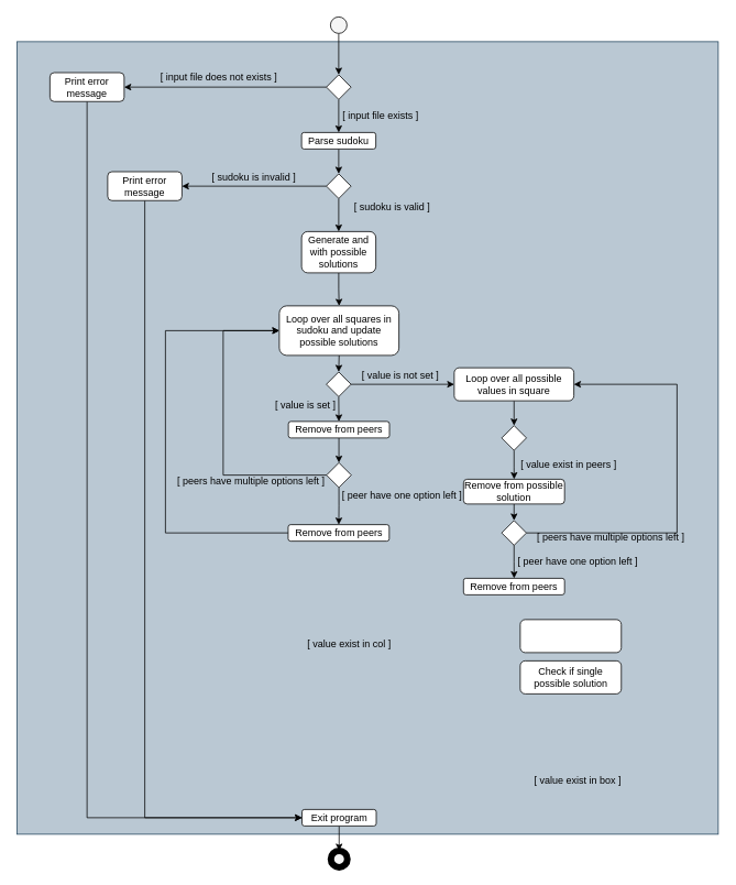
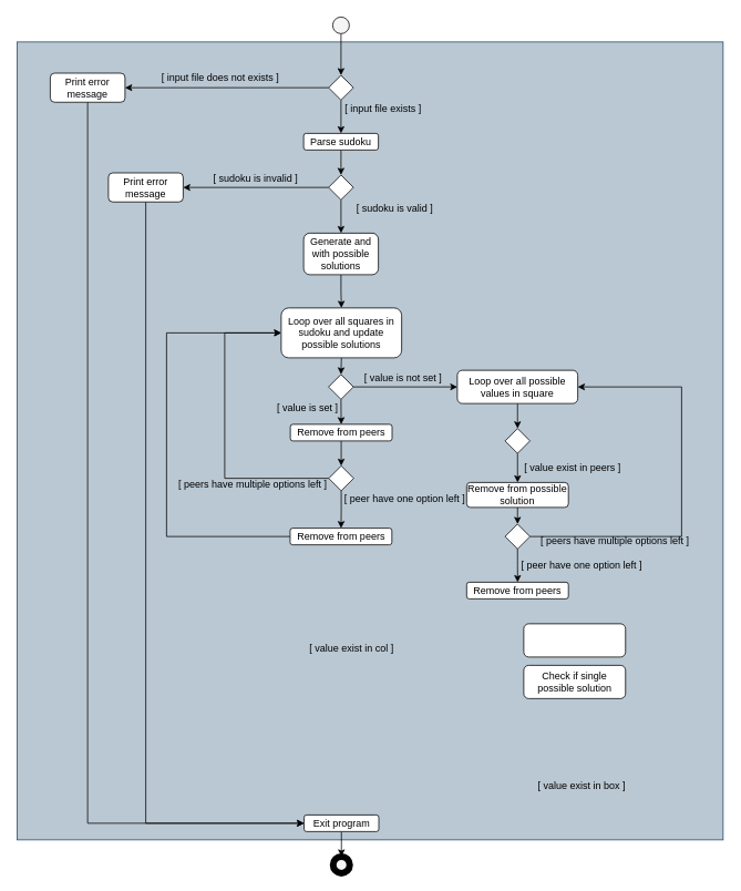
  <mxCell id="0" />
  <mxCell id="1" parent="0" />
  <mxCell id="2" value="" style="rounded=0;whiteSpace=wrap;html=1;fillColor=#bac8d3;strokeColor=#23445d;glass=0;" vertex="1" parent="1"><mxGeometry x="20" y="50" width="850" height="960" as="geometry" /></mxCell>
  <mxCell id="3" style="edgeStyle=orthogonalEdgeStyle;rounded=0;orthogonalLoop=1;jettySize=auto;html=1;exitX=0.5;exitY=1;exitDx=0;exitDy=0;strokeColor=#000000;" edge="1" parent="1" source="4" target="8"><mxGeometry relative="1" as="geometry" /></mxCell>
  <mxCell id="4" value="" style="ellipse;whiteSpace=wrap;html=1;aspect=fixed;fillColor=#f5f5f5;fontColor=#333333;strokeColor=#000000;" vertex="1" parent="1"><mxGeometry x="400" y="20" width="20" height="20" as="geometry" /></mxCell>
  <mxCell id="5" value="" style="ellipse;whiteSpace=wrap;html=1;aspect=fixed;fillColor=#f5f5f5;fontColor=#333333;strokeWidth=8;strokeColor=#000000;" vertex="1" parent="1"><mxGeometry x="400.5" y="1030" width="20" height="20" as="geometry" /></mxCell>
  <mxCell id="6" style="edgeStyle=orthogonalEdgeStyle;rounded=0;orthogonalLoop=1;jettySize=auto;html=1;exitX=0.5;exitY=1;exitDx=0;exitDy=0;entryX=0.5;entryY=0;entryDx=0;entryDy=0;strokeColor=#000000;" edge="1" parent="1" source="8" target="19"><mxGeometry relative="1" as="geometry" /></mxCell>
  <mxCell id="7" style="edgeStyle=orthogonalEdgeStyle;rounded=0;orthogonalLoop=1;jettySize=auto;html=1;exitX=0;exitY=0.5;exitDx=0;exitDy=0;entryX=1;entryY=0.5;entryDx=0;entryDy=0;fontColor=#FFFFFF;strokeColor=#000000;" edge="1" parent="1" source="8" target="22"><mxGeometry relative="1" as="geometry"><Array as="points"><mxPoint x="150" y="105" /></Array></mxGeometry></mxCell>
  <mxCell id="8" value="" style="rhombus;whiteSpace=wrap;html=1;rounded=0;glass=0;strokeColor=#000000;strokeWidth=1;fillColor=#FFFFFF;" vertex="1" parent="1"><mxGeometry x="395" y="90" width="30" height="30" as="geometry" /></mxCell>
  <mxCell id="9" style="edgeStyle=orthogonalEdgeStyle;rounded=0;orthogonalLoop=1;jettySize=auto;html=1;exitX=0;exitY=0.5;exitDx=0;exitDy=0;fontColor=#FFFFFF;strokeColor=none;startArrow=none;" edge="1" parent="1" source="24"><mxGeometry relative="1" as="geometry"><mxPoint x="100" y="225" as="targetPoint" /></mxGeometry></mxCell>
  <mxCell id="10" style="edgeStyle=orthogonalEdgeStyle;rounded=0;orthogonalLoop=1;jettySize=auto;html=1;exitX=0;exitY=0.5;exitDx=0;exitDy=0;entryX=1;entryY=0.5;entryDx=0;entryDy=0;fontColor=#FFFFFF;strokeColor=#000000;" edge="1" parent="1" source="12" target="24"><mxGeometry relative="1" as="geometry" /></mxCell>
  <mxCell id="11" style="edgeStyle=orthogonalEdgeStyle;rounded=0;orthogonalLoop=1;jettySize=auto;html=1;exitX=0.5;exitY=1;exitDx=0;exitDy=0;entryX=0.5;entryY=0;entryDx=0;entryDy=0;fontColor=#FFFFFF;strokeColor=#000000;" edge="1" parent="1" source="12" target="29"><mxGeometry relative="1" as="geometry" /></mxCell>
  <mxCell id="12" value="" style="rhombus;whiteSpace=wrap;html=1;rounded=0;glass=0;strokeColor=#000000;strokeWidth=1;fillColor=#FFFFFF;" vertex="1" parent="1"><mxGeometry x="395" y="210" width="30" height="30" as="geometry" /></mxCell>
  <mxCell id="13" style="edgeStyle=orthogonalEdgeStyle;rounded=0;orthogonalLoop=1;jettySize=auto;html=1;exitX=0.5;exitY=1;exitDx=0;exitDy=0;entryX=0.5;entryY=0;entryDx=0;entryDy=0;fontColor=#FFFFFF;strokeColor=#000000;" edge="1" parent="1" source="14" target="5"><mxGeometry relative="1" as="geometry" /></mxCell>
  <mxCell id="14" value="Exit program" style="text;html=1;align=center;verticalAlign=middle;whiteSpace=wrap;rounded=1;glass=0;fillColor=#FFFFFF;strokeColor=#000000;fontColor=#000000;" vertex="1" parent="1"><mxGeometry x="365.5" y="980" width="90" height="20" as="geometry" /></mxCell>
- <mxCell id="15" value="&lt;font color=&quot;#000000&quot;&gt;[ input file exists ]&lt;/font&gt;" style="text;html=1;strokeColor=none;fillColor=none;align=center;verticalAlign=middle;whiteSpace=wrap;rounded=0;glass=0;fontColor=#FFFFFF;" vertex="1" parent="1"><mxGeometry x="411" y="130" width="100" height="20" as="geometry" /></mxCell>
+ <mxCell id="15" value="&lt;font color=&quot;#000000&quot;&gt;[ input file exists ]&lt;/font&gt;" style="text;html=1;strokeColor=none;fillColor=none;align=center;verticalAlign=middle;whiteSpace=wrap;rounded=0;glass=0;fontColor=#FFFFFF;" vertex="1" parent="1"><mxGeometry x="411" y="120" width="100" height="20" as="geometry" /></mxCell>
  <mxCell id="16" value="&lt;font color=&quot;#000000&quot;&gt;[ input file does not exists ]&lt;/font&gt;" style="text;html=1;strokeColor=none;fillColor=none;align=center;verticalAlign=middle;whiteSpace=wrap;rounded=0;glass=0;fontColor=#FFFFFF;" vertex="1" parent="1"><mxGeometry x="180" y="83" width="170" height="20" as="geometry" /></mxCell>
  <mxCell id="17" value="&lt;font color=&quot;#000000&quot;&gt;[ sudoku is valid ]&lt;/font&gt;" style="text;html=1;strokeColor=none;fillColor=none;align=center;verticalAlign=middle;whiteSpace=wrap;rounded=0;glass=0;fontColor=#FFFFFF;" vertex="1" parent="1"><mxGeometry x="425" y="240" width="100" height="20" as="geometry" /></mxCell>
  <mxCell id="18" style="edgeStyle=orthogonalEdgeStyle;rounded=0;orthogonalLoop=1;jettySize=auto;html=1;exitX=0.5;exitY=1;exitDx=0;exitDy=0;entryX=0.5;entryY=0;entryDx=0;entryDy=0;fontColor=#FFFFFF;strokeColor=#000000;" edge="1" parent="1" source="19" target="12"><mxGeometry relative="1" as="geometry" /></mxCell>
  <mxCell id="19" value="Parse sudoku" style="text;html=1;align=center;verticalAlign=middle;whiteSpace=wrap;rounded=1;glass=0;fillColor=#FFFFFF;strokeColor=#000000;fontColor=#000000;" vertex="1" parent="1"><mxGeometry x="365" y="160" width="90" height="20" as="geometry" /></mxCell>
  <mxCell id="20" value="&lt;font color=&quot;#000000&quot;&gt;[ sudoku is invalid ]&lt;/font&gt;" style="text;html=1;strokeColor=none;fillColor=none;align=center;verticalAlign=middle;whiteSpace=wrap;rounded=0;glass=0;fontColor=#FFFFFF;" vertex="1" parent="1"><mxGeometry x="250" y="204" width="115" height="20" as="geometry" /></mxCell>
  <mxCell id="21" style="edgeStyle=orthogonalEdgeStyle;rounded=0;orthogonalLoop=1;jettySize=auto;html=1;entryX=0;entryY=0.5;entryDx=0;entryDy=0;fontColor=#FFFFFF;strokeColor=#000000;" edge="1" parent="1" source="22" target="14"><mxGeometry relative="1" as="geometry"><Array as="points"><mxPoint x="105" y="990" /></Array></mxGeometry></mxCell>
  <mxCell id="22" value="Print error message" style="text;html=1;align=center;verticalAlign=middle;whiteSpace=wrap;rounded=1;glass=0;fillColor=#FFFFFF;strokeColor=#000000;fontColor=#000000;" vertex="1" parent="1"><mxGeometry x="60" y="87.5" width="90" height="35" as="geometry" /></mxCell>
  <mxCell id="23" style="edgeStyle=orthogonalEdgeStyle;rounded=0;orthogonalLoop=1;jettySize=auto;html=1;exitX=0.5;exitY=1;exitDx=0;exitDy=0;entryX=0;entryY=0.5;entryDx=0;entryDy=0;fontColor=#FFFFFF;strokeColor=#000000;" edge="1" parent="1" source="24" target="14"><mxGeometry relative="1" as="geometry" /></mxCell>
  <mxCell id="24" value="Print error message" style="text;html=1;align=center;verticalAlign=middle;whiteSpace=wrap;rounded=1;glass=0;fillColor=#FFFFFF;strokeColor=#000000;fontColor=#000000;" vertex="1" parent="1"><mxGeometry x="130" y="207.5" width="90" height="35" as="geometry" /></mxCell>
  <mxCell id="25" value="" style="edgeStyle=orthogonalEdgeStyle;rounded=0;orthogonalLoop=1;jettySize=auto;html=1;exitX=0;exitY=0.5;exitDx=0;exitDy=0;fontColor=#FFFFFF;strokeColor=none;endArrow=none;" edge="1" parent="1" source="12" target="24"><mxGeometry relative="1" as="geometry"><mxPoint x="100" y="225" as="targetPoint" /><mxPoint x="395" y="225" as="sourcePoint" /></mxGeometry></mxCell>
  <mxCell id="26" style="edgeStyle=orthogonalEdgeStyle;rounded=0;orthogonalLoop=1;jettySize=auto;html=1;exitX=0.5;exitY=1;exitDx=0;exitDy=0;entryX=0.5;entryY=0;entryDx=0;entryDy=0;fontColor=#FFFFFF;strokeColor=#000000;" edge="1" parent="1" source="27" target="36"><mxGeometry relative="1" as="geometry" /></mxCell>
  <mxCell id="27" value="Loop over all squares in sudoku and update possible solutions" style="text;html=1;align=center;verticalAlign=middle;whiteSpace=wrap;rounded=1;glass=0;fillColor=#FFFFFF;strokeColor=#000000;fontColor=#000000;" vertex="1" parent="1"><mxGeometry x="338" y="370" width="145" height="60" as="geometry" /></mxCell>
  <mxCell id="28" style="edgeStyle=orthogonalEdgeStyle;rounded=0;orthogonalLoop=1;jettySize=auto;html=1;exitX=0.5;exitY=1;exitDx=0;exitDy=0;entryX=0.5;entryY=0;entryDx=0;entryDy=0;fontColor=#FFFFFF;strokeColor=#000000;" edge="1" parent="1" source="29" target="27"><mxGeometry relative="1" as="geometry" /></mxCell>
  <mxCell id="29" value="Generate and with possible solutions" style="text;html=1;align=center;verticalAlign=middle;whiteSpace=wrap;rounded=1;glass=0;fillColor=#FFFFFF;strokeColor=#000000;fontColor=#000000;" vertex="1" parent="1"><mxGeometry x="365" y="280" width="90" height="50" as="geometry" /></mxCell>
  <mxCell id="30" style="edgeStyle=orthogonalEdgeStyle;rounded=0;orthogonalLoop=1;jettySize=auto;html=1;exitX=0.5;exitY=1;exitDx=0;exitDy=0;entryX=0.5;entryY=0;entryDx=0;entryDy=0;fontColor=#FFFFFF;strokeColor=#000000;" edge="1" parent="1" source="31" target="43"><mxGeometry relative="1" as="geometry" /></mxCell>
  <mxCell id="31" value="Remove from peers" style="text;html=1;align=center;verticalAlign=middle;whiteSpace=wrap;rounded=1;glass=0;fillColor=#FFFFFF;strokeColor=#000000;fontColor=#000000;" vertex="1" parent="1"><mxGeometry x="349" y="510" width="122.5" height="20" as="geometry" /></mxCell>
  <mxCell id="32" value="Check if single possible solution" style="text;html=1;align=center;verticalAlign=middle;whiteSpace=wrap;rounded=1;glass=0;fillColor=#FFFFFF;strokeColor=#000000;fontColor=#000000;" vertex="1" parent="1"><mxGeometry x="630" y="800" width="122.5" height="40" as="geometry" /></mxCell>
  <mxCell id="33" value="" style="text;html=1;align=center;verticalAlign=middle;whiteSpace=wrap;rounded=1;glass=0;fillColor=#FFFFFF;strokeColor=#000000;fontColor=#000000;" vertex="1" parent="1"><mxGeometry x="630" y="750" width="122.5" height="40" as="geometry" /></mxCell>
  <mxCell id="34" style="edgeStyle=orthogonalEdgeStyle;rounded=0;orthogonalLoop=1;jettySize=auto;html=1;exitX=0.5;exitY=1;exitDx=0;exitDy=0;entryX=0.5;entryY=0;entryDx=0;entryDy=0;fontColor=#FFFFFF;strokeColor=#000000;" edge="1" parent="1" source="36" target="31"><mxGeometry relative="1" as="geometry" /></mxCell>
  <mxCell id="35" style="edgeStyle=orthogonalEdgeStyle;rounded=0;orthogonalLoop=1;jettySize=auto;html=1;exitX=1;exitY=0.5;exitDx=0;exitDy=0;fontColor=#FFFFFF;strokeColor=#000000;" edge="1" parent="1" source="36" target="40"><mxGeometry relative="1" as="geometry" /></mxCell>
  <mxCell id="36" value="" style="rhombus;whiteSpace=wrap;html=1;rounded=0;glass=0;strokeColor=#000000;strokeWidth=1;fillColor=#FFFFFF;" vertex="1" parent="1"><mxGeometry x="395" y="450" width="30" height="30" as="geometry" /></mxCell>
  <mxCell id="37" value="&lt;font color=&quot;#000000&quot;&gt;[ value is set ]&lt;/font&gt;" style="text;html=1;strokeColor=none;fillColor=none;align=center;verticalAlign=middle;whiteSpace=wrap;rounded=0;glass=0;fontColor=#FFFFFF;" vertex="1" parent="1"><mxGeometry x="320" y="480" width="100" height="20" as="geometry" /></mxCell>
  <mxCell id="38" value="&lt;font color=&quot;#000000&quot;&gt;[ value is not set ]&lt;/font&gt;" style="text;html=1;strokeColor=none;fillColor=none;align=center;verticalAlign=middle;whiteSpace=wrap;rounded=0;glass=0;fontColor=#FFFFFF;" vertex="1" parent="1"><mxGeometry x="435" y="445" width="100" height="20" as="geometry" /></mxCell>
  <mxCell id="39" style="edgeStyle=orthogonalEdgeStyle;rounded=0;orthogonalLoop=1;jettySize=auto;html=1;exitX=0.5;exitY=1;exitDx=0;exitDy=0;entryX=0.5;entryY=0;entryDx=0;entryDy=0;fontColor=#FFFFFF;strokeColor=#000000;" edge="1" parent="1" source="40" target="49"><mxGeometry relative="1" as="geometry" /></mxCell>
  <mxCell id="40" value="Loop over all possible values in square" style="text;html=1;align=center;verticalAlign=middle;whiteSpace=wrap;rounded=1;glass=0;fillColor=#FFFFFF;strokeColor=#000000;fontColor=#000000;" vertex="1" parent="1"><mxGeometry x="550" y="445" width="145" height="40" as="geometry" /></mxCell>
  <mxCell id="41" style="edgeStyle=orthogonalEdgeStyle;rounded=0;orthogonalLoop=1;jettySize=auto;html=1;exitX=0;exitY=0.5;exitDx=0;exitDy=0;entryX=0;entryY=0.5;entryDx=0;entryDy=0;fontColor=#FFFFFF;strokeColor=#000000;" edge="1" parent="1" source="43" target="27"><mxGeometry relative="1" as="geometry"><Array as="points"><mxPoint x="270" y="575" /><mxPoint x="270" y="400" /></Array></mxGeometry></mxCell>
  <mxCell id="42" style="edgeStyle=orthogonalEdgeStyle;rounded=0;orthogonalLoop=1;jettySize=auto;html=1;exitX=0.5;exitY=1;exitDx=0;exitDy=0;fontColor=#FFFFFF;strokeColor=#000000;" edge="1" parent="1" source="43" target="46"><mxGeometry relative="1" as="geometry" /></mxCell>
  <mxCell id="43" value="" style="rhombus;whiteSpace=wrap;html=1;rounded=0;glass=0;strokeColor=#000000;strokeWidth=1;fillColor=#FFFFFF;" vertex="1" parent="1"><mxGeometry x="395.25" y="560" width="30" height="30" as="geometry" /></mxCell>
  <mxCell id="44" value="&lt;font color=&quot;#000000&quot;&gt;[ peers have multiple options left ]&lt;/font&gt;" style="text;html=1;strokeColor=none;fillColor=none;align=center;verticalAlign=middle;whiteSpace=wrap;rounded=0;glass=0;fontColor=#FFFFFF;" vertex="1" parent="1"><mxGeometry x="203.5" y="573" width="200" height="20" as="geometry" /></mxCell>
  <mxCell id="45" style="edgeStyle=orthogonalEdgeStyle;rounded=0;orthogonalLoop=1;jettySize=auto;html=1;exitX=0;exitY=0.5;exitDx=0;exitDy=0;entryX=0;entryY=0.5;entryDx=0;entryDy=0;fontColor=#FFFFFF;strokeColor=#000000;" edge="1" parent="1" source="46" target="27"><mxGeometry relative="1" as="geometry"><Array as="points"><mxPoint x="200" y="645" /><mxPoint x="200" y="400" /></Array></mxGeometry></mxCell>
  <mxCell id="46" value="Remove from peers" style="text;html=1;align=center;verticalAlign=middle;whiteSpace=wrap;rounded=1;glass=0;fillColor=#FFFFFF;strokeColor=#000000;fontColor=#000000;" vertex="1" parent="1"><mxGeometry x="348.75" y="635" width="122.5" height="20" as="geometry" /></mxCell>
  <mxCell id="47" value="&lt;font color=&quot;#000000&quot;&gt;[ peer have one option left ]&lt;/font&gt;" style="text;html=1;strokeColor=none;fillColor=none;align=center;verticalAlign=middle;whiteSpace=wrap;rounded=0;glass=0;fontColor=#FFFFFF;" vertex="1" parent="1"><mxGeometry x="387" y="590" width="200" height="20" as="geometry" /></mxCell>
  <mxCell id="48" style="edgeStyle=orthogonalEdgeStyle;rounded=0;orthogonalLoop=1;jettySize=auto;html=1;exitX=0.5;exitY=1;exitDx=0;exitDy=0;fontColor=#FFFFFF;strokeColor=#000000;" edge="1" parent="1" source="49" target="58"><mxGeometry relative="1" as="geometry" /></mxCell>
  <mxCell id="49" value="" style="rhombus;whiteSpace=wrap;html=1;rounded=0;glass=0;strokeColor=#000000;strokeWidth=1;fillColor=#FFFFFF;" vertex="1" parent="1"><mxGeometry x="607.5" y="515" width="30" height="30" as="geometry" /></mxCell>
  <mxCell id="50" value="&lt;font color=&quot;#000000&quot;&gt;[ value exist in peers ]&lt;/font&gt;" style="text;html=1;strokeColor=none;fillColor=none;align=center;verticalAlign=middle;whiteSpace=wrap;rounded=0;glass=0;fontColor=#FFFFFF;" vertex="1" parent="1"><mxGeometry x="629" y="553" width="120" height="20" as="geometry" /></mxCell>
  <mxCell id="51" style="edgeStyle=orthogonalEdgeStyle;rounded=0;orthogonalLoop=1;jettySize=auto;html=1;exitX=0.5;exitY=1;exitDx=0;exitDy=0;entryX=0.5;entryY=0;entryDx=0;entryDy=0;fontColor=#FFFFFF;strokeColor=#000000;" edge="1" parent="1" source="54"><mxGeometry relative="1" as="geometry"><mxPoint x="622.5" y="640" as="targetPoint" /></mxGeometry></mxCell>
  <mxCell id="52" style="edgeStyle=orthogonalEdgeStyle;rounded=0;orthogonalLoop=1;jettySize=auto;html=1;exitX=0.5;exitY=1;exitDx=0;exitDy=0;fontColor=#FFFFFF;strokeColor=#000000;" edge="1" parent="1" source="54" target="60"><mxGeometry relative="1" as="geometry" /></mxCell>
  <mxCell id="53" style="edgeStyle=orthogonalEdgeStyle;rounded=0;orthogonalLoop=1;jettySize=auto;html=1;exitX=1;exitY=0.5;exitDx=0;exitDy=0;entryX=1;entryY=0.5;entryDx=0;entryDy=0;fontColor=#FFFFFF;strokeColor=#000000;" edge="1" parent="1" source="54" target="40"><mxGeometry relative="1" as="geometry"><Array as="points"><mxPoint x="820" y="645" /><mxPoint x="820" y="465" /></Array></mxGeometry></mxCell>
  <mxCell id="54" value="" style="rhombus;whiteSpace=wrap;html=1;rounded=0;glass=0;strokeColor=#000000;strokeWidth=1;fillColor=#FFFFFF;" vertex="1" parent="1"><mxGeometry x="607.5" y="630" width="30" height="30" as="geometry" /></mxCell>
  <mxCell id="55" value="&lt;font color=&quot;#000000&quot;&gt;[ value exist in col ]&lt;/font&gt;" style="text;html=1;strokeColor=none;fillColor=none;align=center;verticalAlign=middle;whiteSpace=wrap;rounded=0;glass=0;fontColor=#FFFFFF;" vertex="1" parent="1"><mxGeometry x="363" y="770" width="120" height="20" as="geometry" /></mxCell>
  <mxCell id="56" value="&lt;font color=&quot;#000000&quot;&gt;[ value exist in box ]&lt;/font&gt;" style="text;html=1;strokeColor=none;fillColor=none;align=center;verticalAlign=middle;whiteSpace=wrap;rounded=0;glass=0;fontColor=#FFFFFF;" vertex="1" parent="1"><mxGeometry x="640" y="935" width="120" height="20" as="geometry" /></mxCell>
  <mxCell id="57" style="edgeStyle=orthogonalEdgeStyle;rounded=0;orthogonalLoop=1;jettySize=auto;html=1;exitX=0.5;exitY=1;exitDx=0;exitDy=0;entryX=0.5;entryY=0;entryDx=0;entryDy=0;fontColor=#FFFFFF;strokeColor=#000000;" edge="1" parent="1" source="58" target="54"><mxGeometry relative="1" as="geometry" /></mxCell>
  <mxCell id="58" value="Remove from possible solution" style="text;html=1;align=center;verticalAlign=middle;whiteSpace=wrap;rounded=1;glass=0;fillColor=#FFFFFF;strokeColor=#000000;fontColor=#000000;" vertex="1" parent="1"><mxGeometry x="561.25" y="580" width="122.5" height="30" as="geometry" /></mxCell>
  <mxCell id="59" value="&lt;font color=&quot;#000000&quot;&gt;[ peer have one option left ]&lt;/font&gt;" style="text;html=1;strokeColor=none;fillColor=none;align=center;verticalAlign=middle;whiteSpace=wrap;rounded=0;glass=0;fontColor=#FFFFFF;" vertex="1" parent="1"><mxGeometry x="600" y="670" width="200" height="20" as="geometry" /></mxCell>
  <mxCell id="60" value="Remove from peers" style="text;html=1;align=center;verticalAlign=middle;whiteSpace=wrap;rounded=1;glass=0;fillColor=#FFFFFF;strokeColor=#000000;fontColor=#000000;" vertex="1" parent="1"><mxGeometry x="561.25" y="700" width="122.5" height="20" as="geometry" /></mxCell>
  <mxCell id="61" value="&lt;font color=&quot;#000000&quot;&gt;[ peers have multiple options left ]&lt;/font&gt;" style="text;html=1;strokeColor=none;fillColor=none;align=center;verticalAlign=middle;whiteSpace=wrap;rounded=0;glass=0;fontColor=#FFFFFF;" vertex="1" parent="1"><mxGeometry x="640" y="640" width="200" height="20" as="geometry" /></mxCell>
